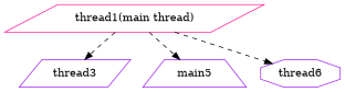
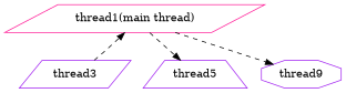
  digraph {
    node [color=purple shape=parallelogram]
    edge [style=dashed]
    n1 [color=deeppink label="thread1(main thread)"]
    n2 [label=thread3]
-   n3 [label=main5 shape=trapezium]
-   n4 [label=thread6 shape=octagon]
-   n1 -> n2
+   n3 [label=thread5 shape=trapezium]
+   n4 [label=thread9 shape=octagon]
+   n2 -> n1
    n1 -> n3
    n1 -> n4
  }
